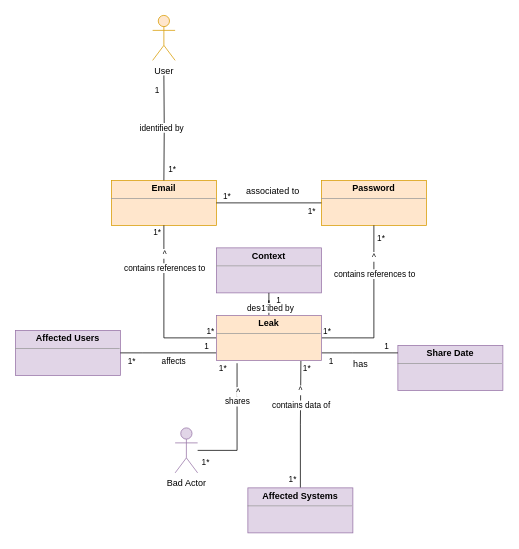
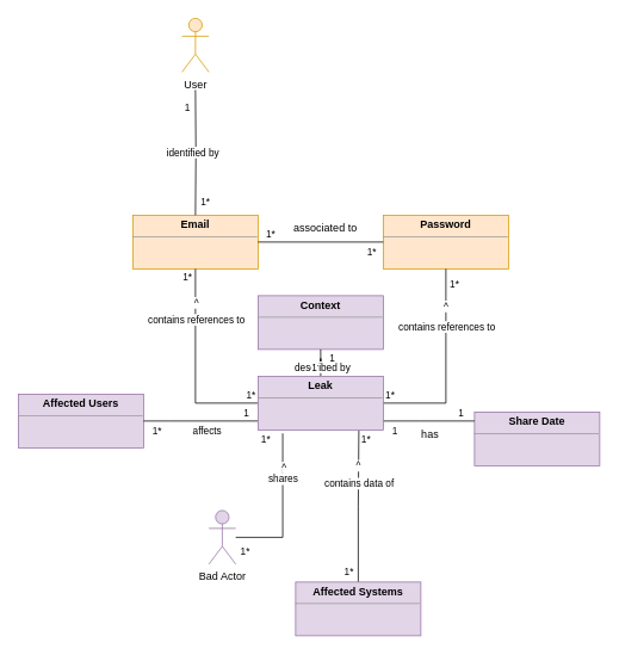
  <mxCell id="0" />
  <mxCell id="1" parent="0" />
  <mxCell id="2" value="&lt;p style=&quot;margin:0px;margin-top:4px;text-align:center;&quot;&gt;&lt;b&gt;Email&lt;/b&gt;&lt;/p&gt;&lt;hr size=&quot;1&quot;&gt;&lt;div style=&quot;height:2px;&quot;&gt;&lt;/div&gt;" style="verticalAlign=top;align=left;overflow=fill;fontSize=12;fontFamily=Helvetica;html=1;fillColor=#ffe6cc;strokeColor=#d79b00;" parent="1" vertex="1"><mxGeometry x="148" y="240" width="140" height="60" as="geometry" /></mxCell>
  <mxCell id="3" value="&lt;p style=&quot;margin:0px;margin-top:4px;text-align:center;&quot;&gt;&lt;b&gt;Password&lt;/b&gt;&lt;/p&gt;&lt;hr size=&quot;1&quot;&gt;&lt;div style=&quot;height:2px;&quot;&gt;&lt;/div&gt;" style="verticalAlign=top;align=left;overflow=fill;fontSize=12;fontFamily=Helvetica;html=1;fillColor=#ffe6cc;strokeColor=#d79b00;" parent="1" vertex="1"><mxGeometry x="428" y="240" width="140" height="60" as="geometry" /></mxCell>
  <mxCell id="4" value="&lt;p style=&quot;margin:0px;margin-top:4px;text-align:center;&quot;&gt;&lt;b&gt;Context&lt;/b&gt;&lt;/p&gt;&lt;hr size=&quot;1&quot;&gt;&lt;div style=&quot;height:2px;&quot;&gt;&lt;/div&gt;" style="verticalAlign=top;align=left;overflow=fill;fontSize=12;fontFamily=Helvetica;html=1;fillColor=#e1d5e7;strokeColor=#9673a6;" parent="1" vertex="1"><mxGeometry x="288" y="330" width="140" height="60" as="geometry" /></mxCell>
  <mxCell id="5" value="&lt;p style=&quot;margin:0px;margin-top:4px;text-align:center;&quot;&gt;&lt;b&gt;Affected Users&lt;/b&gt;&lt;/p&gt;&lt;hr size=&quot;1&quot;&gt;&lt;div style=&quot;height:2px;&quot;&gt;&lt;/div&gt;" style="verticalAlign=top;align=left;overflow=fill;fontSize=12;fontFamily=Helvetica;html=1;fillColor=#e1d5e7;strokeColor=#9673a6;" parent="1" vertex="1"><mxGeometry x="20" y="440" width="140" height="60" as="geometry" /></mxCell>
  <mxCell id="6" style="edgeStyle=orthogonalEdgeStyle;rounded=0;orthogonalLoop=1;jettySize=auto;html=1;entryX=0.805;entryY=1.011;entryDx=0;entryDy=0;entryPerimeter=0;endArrow=none;endFill=0;" parent="1" source="11" target="38" edge="1"><mxGeometry relative="1" as="geometry" /></mxCell>
  <mxCell id="7" value="contains data of" style="edgeLabel;html=1;align=center;verticalAlign=middle;resizable=0;points=[];" parent="6" vertex="1" connectable="0"><mxGeometry x="0.226" relative="1" as="geometry"><mxPoint y="-7" as="offset" /></mxGeometry></mxCell>
  <mxCell id="8" value="1*&amp;nbsp;" style="edgeLabel;html=1;align=center;verticalAlign=middle;resizable=0;points=[];" parent="6" vertex="1" connectable="0"><mxGeometry x="0.926" y="-1" relative="1" as="geometry"><mxPoint x="8" y="3" as="offset" /></mxGeometry></mxCell>
  <mxCell id="9" value="1*&amp;nbsp;" style="edgeLabel;html=1;align=center;verticalAlign=middle;resizable=0;points=[];" parent="6" vertex="1" connectable="0"><mxGeometry x="-0.855" y="1" relative="1" as="geometry"><mxPoint x="-9" as="offset" /></mxGeometry></mxCell>
  <mxCell id="10" value="^" style="edgeLabel;html=1;align=center;verticalAlign=middle;resizable=0;points=[];" parent="6" vertex="1" connectable="0"><mxGeometry x="0.54" y="1" relative="1" as="geometry"><mxPoint as="offset" /></mxGeometry></mxCell>
  <mxCell id="11" value="&lt;p style=&quot;margin:0px;margin-top:4px;text-align:center;&quot;&gt;&lt;b&gt;Affected Systems&lt;/b&gt;&lt;/p&gt;&lt;hr size=&quot;1&quot;&gt;&lt;div style=&quot;height:2px;&quot;&gt;&lt;/div&gt;" style="verticalAlign=top;align=left;overflow=fill;fontSize=12;fontFamily=Helvetica;html=1;fillColor=#e1d5e7;strokeColor=#9673a6;" parent="1" vertex="1"><mxGeometry x="330" y="650" width="140" height="60" as="geometry" /></mxCell>
  <mxCell id="12" value="&lt;p style=&quot;margin:0px;margin-top:4px;text-align:center;&quot;&gt;&lt;b&gt;Share Date&lt;/b&gt;&lt;/p&gt;&lt;hr size=&quot;1&quot;&gt;&lt;div style=&quot;height:2px;&quot;&gt;&lt;/div&gt;" style="verticalAlign=top;align=left;overflow=fill;fontSize=12;fontFamily=Helvetica;html=1;fillColor=#e1d5e7;strokeColor=#9673a6;" parent="1" vertex="1"><mxGeometry x="530" y="460" width="140" height="60" as="geometry" /></mxCell>
  <mxCell id="13" style="edgeStyle=orthogonalEdgeStyle;rounded=0;orthogonalLoop=1;jettySize=auto;html=1;entryX=0.5;entryY=0;entryDx=0;entryDy=0;endArrow=none;endFill=0;" parent="1" target="2" edge="1"><mxGeometry relative="1" as="geometry"><mxPoint x="218" y="100" as="sourcePoint" /></mxGeometry></mxCell>
  <mxCell id="14" value="identified by" style="edgeLabel;html=1;align=center;verticalAlign=middle;resizable=0;points=[];" parent="13" vertex="1" connectable="0"><mxGeometry x="0.25" y="-2" relative="1" as="geometry"><mxPoint x="-2" y="-18" as="offset" /></mxGeometry></mxCell>
  <mxCell id="15" value="1*" style="edgeLabel;html=1;align=center;verticalAlign=middle;resizable=0;points=[];" parent="13" vertex="1" connectable="0"><mxGeometry x="0.782" relative="1" as="geometry"><mxPoint x="10" as="offset" /></mxGeometry></mxCell>
  <mxCell id="16" value="1" style="edgeLabel;html=1;align=center;verticalAlign=middle;resizable=0;points=[];" parent="13" vertex="1" connectable="0"><mxGeometry x="-0.843" relative="1" as="geometry"><mxPoint x="-10" y="9" as="offset" /></mxGeometry></mxCell>
  <mxCell id="17" style="edgeStyle=orthogonalEdgeStyle;rounded=0;orthogonalLoop=1;jettySize=auto;html=1;entryX=0.5;entryY=1;entryDx=0;entryDy=0;endArrow=none;endFill=0;" parent="1" source="38" target="2" edge="1"><mxGeometry relative="1" as="geometry"><Array as="points"><mxPoint x="218" y="450" /></Array></mxGeometry></mxCell>
  <mxCell id="18" value="contains references to" style="edgeLabel;html=1;align=center;verticalAlign=middle;resizable=0;points=[];" parent="17" vertex="1" connectable="0"><mxGeometry x="0.134" relative="1" as="geometry"><mxPoint y="-39" as="offset" /></mxGeometry></mxCell>
  <mxCell id="19" value="1*" style="edgeLabel;html=1;align=center;verticalAlign=middle;resizable=0;points=[];" parent="17" vertex="1" connectable="0"><mxGeometry x="-0.86" relative="1" as="geometry"><mxPoint x="6" y="-10" as="offset" /></mxGeometry></mxCell>
  <mxCell id="20" value="1*" style="edgeLabel;html=1;align=center;verticalAlign=middle;resizable=0;points=[];" parent="17" vertex="1" connectable="0"><mxGeometry x="0.797" y="-1" relative="1" as="geometry"><mxPoint x="-11" y="-14" as="offset" /></mxGeometry></mxCell>
  <mxCell id="21" value="^" style="edgeLabel;html=1;align=center;verticalAlign=middle;resizable=0;points=[];" parent="17" vertex="1" connectable="0"><mxGeometry x="0.551" relative="1" as="geometry"><mxPoint y="-12" as="offset" /></mxGeometry></mxCell>
  <mxCell id="22" style="edgeStyle=orthogonalEdgeStyle;rounded=0;orthogonalLoop=1;jettySize=auto;html=1;entryX=0.5;entryY=1;entryDx=0;entryDy=0;endArrow=none;endFill=0;exitX=1;exitY=0.5;exitDx=0;exitDy=0;" parent="1" source="38" target="3" edge="1"><mxGeometry relative="1" as="geometry"><mxPoint x="468" y="480" as="sourcePoint" /><Array as="points"><mxPoint x="498" y="450" /></Array></mxGeometry></mxCell>
  <mxCell id="23" value="contains references to" style="edgeLabel;html=1;align=center;verticalAlign=middle;resizable=0;points=[];" parent="22" vertex="1" connectable="0"><mxGeometry x="0.356" y="1" relative="1" as="geometry"><mxPoint x="1" y="-7" as="offset" /></mxGeometry></mxCell>
  <mxCell id="24" value="^" style="edgeLabel;html=1;align=center;verticalAlign=middle;resizable=0;points=[];" parent="22" vertex="1" connectable="0"><mxGeometry x="0.635" y="1" relative="1" as="geometry"><mxPoint y="1" as="offset" /></mxGeometry></mxCell>
  <mxCell id="25" value="1*&amp;nbsp;" style="edgeLabel;html=1;align=center;verticalAlign=middle;resizable=0;points=[];" parent="22" vertex="1" connectable="0"><mxGeometry x="-0.924" y="2" relative="1" as="geometry"><mxPoint y="-8" as="offset" /></mxGeometry></mxCell>
  <mxCell id="26" value="1*&amp;nbsp;" style="edgeLabel;html=1;align=center;verticalAlign=middle;resizable=0;points=[];" parent="22" vertex="1" connectable="0"><mxGeometry x="0.851" y="-1" relative="1" as="geometry"><mxPoint x="9" as="offset" /></mxGeometry></mxCell>
  <mxCell id="27" style="edgeStyle=orthogonalEdgeStyle;rounded=0;orthogonalLoop=1;jettySize=auto;html=1;endArrow=none;endFill=0;" parent="1" source="38" target="12" edge="1"><mxGeometry relative="1" as="geometry"><Array as="points"><mxPoint x="470" y="470" /><mxPoint x="470" y="470" /></Array></mxGeometry></mxCell>
  <mxCell id="28" value="1" style="edgeLabel;html=1;align=center;verticalAlign=middle;resizable=0;points=[];" parent="27" vertex="1" connectable="0"><mxGeometry x="-0.848" y="-1" relative="1" as="geometry"><mxPoint x="4" y="9" as="offset" /></mxGeometry></mxCell>
  <mxCell id="29" value="1" style="edgeLabel;html=1;align=center;verticalAlign=middle;resizable=0;points=[];" parent="27" vertex="1" connectable="0"><mxGeometry x="0.808" relative="1" as="geometry"><mxPoint x="-6" y="-10" as="offset" /></mxGeometry></mxCell>
  <mxCell id="30" style="edgeStyle=orthogonalEdgeStyle;rounded=0;orthogonalLoop=1;jettySize=auto;html=1;entryX=0.5;entryY=1;entryDx=0;entryDy=0;endArrow=none;endFill=0;" parent="1" source="38" target="4" edge="1"><mxGeometry relative="1" as="geometry" /></mxCell>
  <mxCell id="31" value="described by" style="edgeLabel;html=1;align=center;verticalAlign=middle;resizable=0;points=[];" parent="30" vertex="1" connectable="0"><mxGeometry x="0.171" y="1" relative="1" as="geometry"><mxPoint as="offset" /></mxGeometry></mxCell>
  <mxCell id="32" value="1" style="edgeLabel;html=1;align=center;verticalAlign=middle;resizable=0;points=[];" parent="30" vertex="1" connectable="0"><mxGeometry x="-0.75" relative="1" as="geometry"><mxPoint x="-8" y="-4" as="offset" /></mxGeometry></mxCell>
  <mxCell id="33" value="1" style="edgeLabel;html=1;align=center;verticalAlign=middle;resizable=0;points=[];" parent="30" vertex="1" connectable="0"><mxGeometry x="0.782" relative="1" as="geometry"><mxPoint x="12" y="4" as="offset" /></mxGeometry></mxCell>
  <mxCell id="34" style="edgeStyle=orthogonalEdgeStyle;rounded=0;orthogonalLoop=1;jettySize=auto;html=1;endArrow=none;endFill=0;" parent="1" source="38" target="5" edge="1"><mxGeometry relative="1" as="geometry"><Array as="points"><mxPoint x="190" y="470" /><mxPoint x="190" y="470" /></Array></mxGeometry></mxCell>
  <mxCell id="35" value="affects" style="edgeLabel;html=1;align=center;verticalAlign=middle;resizable=0;points=[];" parent="34" vertex="1" connectable="0"><mxGeometry x="0.236" y="3" relative="1" as="geometry"><mxPoint x="21" y="7" as="offset" /></mxGeometry></mxCell>
  <mxCell id="36" value="1" style="edgeLabel;html=1;align=center;verticalAlign=middle;resizable=0;points=[];" parent="34" vertex="1" connectable="0"><mxGeometry x="-0.788" y="3" relative="1" as="geometry"><mxPoint y="-13" as="offset" /></mxGeometry></mxCell>
  <mxCell id="37" value="1*" style="edgeLabel;html=1;align=center;verticalAlign=middle;resizable=0;points=[];" parent="34" vertex="1" connectable="0"><mxGeometry x="0.774" y="1" relative="1" as="geometry"><mxPoint y="9" as="offset" /></mxGeometry></mxCell>
- <mxCell id="38" value="&lt;p style=&quot;margin:0px;margin-top:4px;text-align:center;&quot;&gt;&lt;b&gt;Leak&lt;/b&gt;&lt;/p&gt;&lt;hr size=&quot;1&quot;&gt;&lt;div style=&quot;height:2px;&quot;&gt;&lt;/div&gt;" style="verticalAlign=top;align=left;overflow=fill;fontSize=12;fontFamily=Helvetica;html=1;fillColor=#ffe6cc;strokeColor=#9673a6;" parent="1" vertex="1"><mxGeometry x="288" y="420" width="140" height="60" as="geometry" /></mxCell>
+ <mxCell id="38" value="&lt;p style=&quot;margin:0px;margin-top:4px;text-align:center;&quot;&gt;&lt;b&gt;Leak&lt;/b&gt;&lt;/p&gt;&lt;hr size=&quot;1&quot;&gt;&lt;div style=&quot;height:2px;&quot;&gt;&lt;/div&gt;" style="verticalAlign=top;align=left;overflow=fill;fontSize=12;fontFamily=Helvetica;html=1;fillColor=#e1d5e7;strokeColor=#9673a6;" parent="1" vertex="1"><mxGeometry x="288" y="420" width="140" height="60" as="geometry" /></mxCell>
  <mxCell id="39" value="" style="group" parent="1" vertex="1" connectable="0"><mxGeometry x="318" y="240" width="90" height="30" as="geometry" /></mxCell>
  <mxCell id="40" style="edgeStyle=orthogonalEdgeStyle;rounded=0;orthogonalLoop=1;jettySize=auto;html=1;endArrow=none;endFill=0;" parent="39" source="2" target="3" edge="1"><mxGeometry relative="1" as="geometry" /></mxCell>
  <mxCell id="41" value="1*" style="edgeLabel;html=1;align=center;verticalAlign=middle;resizable=0;points=[];" parent="40" vertex="1" connectable="0"><mxGeometry x="0.753" y="-3" relative="1" as="geometry"><mxPoint x="3" y="7" as="offset" /></mxGeometry></mxCell>
  <mxCell id="42" value="1*" style="edgeLabel;html=1;align=center;verticalAlign=middle;resizable=0;points=[];" parent="40" vertex="1" connectable="0"><mxGeometry x="-0.812" y="1" relative="1" as="geometry"><mxPoint y="-9" as="offset" /></mxGeometry></mxCell>
  <mxCell id="43" value="associated to" style="text;html=1;align=center;verticalAlign=middle;resizable=0;points=[];autosize=1;strokeColor=none;fillColor=none;" parent="39" vertex="1"><mxGeometry width="90" height="30" as="geometry" /></mxCell>
  <mxCell id="44" value="User" style="shape=umlActor;verticalLabelPosition=bottom;verticalAlign=top;html=1;fillColor=#ffe6cc;strokeColor=#d79b00;" parent="1" vertex="1"><mxGeometry x="203" y="20" width="30" height="60" as="geometry" /></mxCell>
  <mxCell id="45" style="edgeStyle=orthogonalEdgeStyle;rounded=0;orthogonalLoop=1;jettySize=auto;html=1;entryX=0.197;entryY=1.063;entryDx=0;entryDy=0;endArrow=none;endFill=0;entryPerimeter=0;" parent="1" source="50" target="38" edge="1"><mxGeometry relative="1" as="geometry" /></mxCell>
  <mxCell id="46" value="shares" style="edgeLabel;html=1;align=center;verticalAlign=middle;resizable=0;points=[];" parent="45" vertex="1" connectable="0"><mxGeometry x="0.302" relative="1" as="geometry"><mxPoint y="-8" as="offset" /></mxGeometry></mxCell>
  <mxCell id="47" value="1*&amp;nbsp;" style="edgeLabel;html=1;align=center;verticalAlign=middle;resizable=0;points=[];" parent="45" vertex="1" connectable="0"><mxGeometry x="0.852" y="-1" relative="1" as="geometry"><mxPoint x="-19" y="-6" as="offset" /></mxGeometry></mxCell>
  <mxCell id="48" value="1*&amp;nbsp;" style="edgeLabel;html=1;align=center;verticalAlign=middle;resizable=0;points=[];" parent="45" vertex="1" connectable="0"><mxGeometry x="-0.864" y="-2" relative="1" as="geometry"><mxPoint y="13" as="offset" /></mxGeometry></mxCell>
  <mxCell id="49" value="^" style="edgeLabel;html=1;align=center;verticalAlign=middle;resizable=0;points=[];" parent="45" vertex="1" connectable="0"><mxGeometry x="0.552" y="-1" relative="1" as="geometry"><mxPoint as="offset" /></mxGeometry></mxCell>
  <mxCell id="50" value="Bad Actor" style="shape=umlActor;verticalLabelPosition=bottom;verticalAlign=top;html=1;outlineConnect=0;fillColor=#e1d5e7;strokeColor=#9673a6;" parent="1" vertex="1"><mxGeometry x="233" y="570" width="30" height="60" as="geometry" /></mxCell>
  <mxCell id="51" value="has" style="text;html=1;align=center;verticalAlign=middle;resizable=0;points=[];autosize=1;strokeColor=none;fillColor=none;" parent="1" vertex="1"><mxGeometry x="460" y="470" width="40" height="30" as="geometry" /></mxCell>
